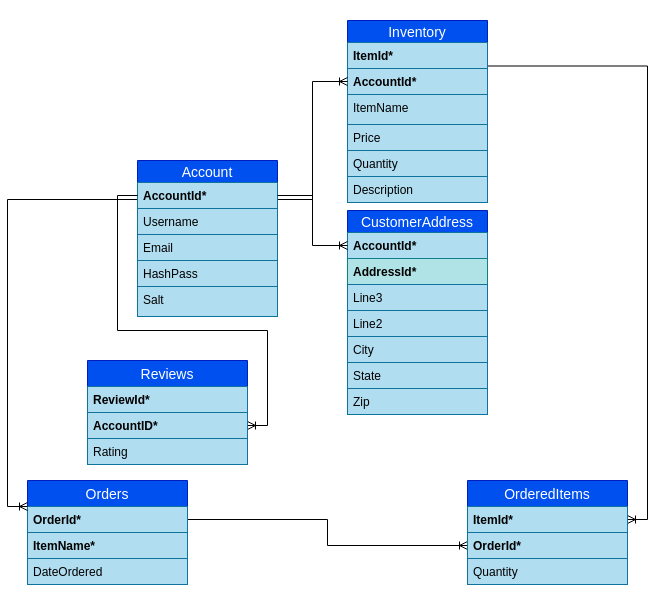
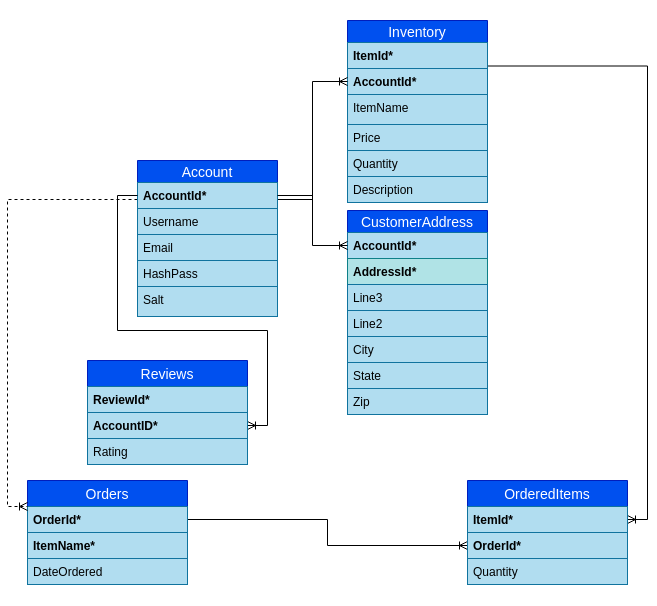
  <mxCell id="0" />
  <mxCell id="1" parent="0" />
  <mxCell id="2" style="edgeStyle=orthogonalEdgeStyle;rounded=0;orthogonalLoop=1;jettySize=auto;html=1;exitX=1;exitY=0.25;exitDx=0;exitDy=0;entryX=1;entryY=0.5;entryDx=0;entryDy=0;endArrow=ERoneToMany;endFill=0;" parent="1" source="3" target="12" edge="1"><mxGeometry relative="1" as="geometry" /></mxCell>
  <mxCell id="3" value="Inventory" style="swimlane;fontStyle=0;childLayout=stackLayout;horizontal=1;startSize=22;horizontalStack=0;resizeParent=1;resizeParentMax=0;resizeLast=0;collapsible=1;marginBottom=0;align=center;fontSize=14;fillColor=#0050ef;strokeColor=#001DBC;fontColor=#ffffff;" parent="1" vertex="1"><mxGeometry x="340" y="20" width="140" height="182" as="geometry" /></mxCell>
  <mxCell id="4" value="ItemId*" style="text;strokeColor=#10739e;fillColor=#b1ddf0;spacingLeft=4;spacingRight=4;overflow=hidden;rotatable=0;points=[[0,0.5],[1,0.5]];portConstraint=eastwest;fontSize=12;fontStyle=1" parent="3" vertex="1"><mxGeometry y="22" width="140" height="26" as="geometry" /></mxCell>
  <mxCell id="5" value="AccountId*" style="text;strokeColor=#10739e;fillColor=#b1ddf0;spacingLeft=4;spacingRight=4;overflow=hidden;rotatable=0;points=[[0,0.5],[1,0.5]];portConstraint=eastwest;fontSize=12;fontStyle=1" parent="3" vertex="1"><mxGeometry y="48" width="140" height="26" as="geometry" /></mxCell>
  <mxCell id="6" value="ItemName" style="text;strokeColor=#10739e;fillColor=#b1ddf0;spacingLeft=4;spacingRight=4;overflow=hidden;rotatable=0;points=[[0,0.5],[1,0.5]];portConstraint=eastwest;fontSize=12;" vertex="1" parent="3"><mxGeometry y="74" width="140" height="30" as="geometry" /></mxCell>
  <mxCell id="7" value="Price" style="text;strokeColor=#10739e;fillColor=#b1ddf0;spacingLeft=4;spacingRight=4;overflow=hidden;rotatable=0;points=[[0,0.5],[1,0.5]];portConstraint=eastwest;fontSize=12;" parent="3" vertex="1"><mxGeometry y="104" width="140" height="26" as="geometry" /></mxCell>
  <mxCell id="8" value="Quantity" style="text;strokeColor=#10739e;fillColor=#b1ddf0;spacingLeft=4;spacingRight=4;overflow=hidden;rotatable=0;points=[[0,0.5],[1,0.5]];portConstraint=eastwest;fontSize=12;" parent="3" vertex="1"><mxGeometry y="130" width="140" height="26" as="geometry" /></mxCell>
  <mxCell id="9" value="Description" style="text;strokeColor=#10739e;fillColor=#b1ddf0;spacingLeft=4;spacingRight=4;overflow=hidden;rotatable=0;points=[[0,0.5],[1,0.5]];portConstraint=eastwest;fontSize=12;" parent="3" vertex="1"><mxGeometry y="156" width="140" height="26" as="geometry" /></mxCell>
  <mxCell id="10" style="edgeStyle=orthogonalEdgeStyle;rounded=0;orthogonalLoop=1;jettySize=auto;html=1;exitX=1;exitY=0.5;exitDx=0;exitDy=0;entryX=0;entryY=0.5;entryDx=0;entryDy=0;endArrow=ERoneToMany;endFill=0;" parent="1" source="16" target="13" edge="1"><mxGeometry relative="1" as="geometry" /></mxCell>
  <mxCell id="11" value="OrderedItems" style="swimlane;fontStyle=0;childLayout=stackLayout;horizontal=1;startSize=26;horizontalStack=0;resizeParent=1;resizeParentMax=0;resizeLast=0;collapsible=1;marginBottom=0;align=center;fontSize=14;fillColor=#0050ef;strokeColor=#001DBC;fontColor=#ffffff;" parent="1" vertex="1"><mxGeometry x="460" y="480" width="160" height="104" as="geometry" /></mxCell>
  <mxCell id="12" value="ItemId*" style="text;strokeColor=#10739e;fillColor=#b1ddf0;spacingLeft=4;spacingRight=4;overflow=hidden;rotatable=0;points=[[0,0.5],[1,0.5]];portConstraint=eastwest;fontSize=12;fontStyle=1" parent="11" vertex="1"><mxGeometry y="26" width="160" height="26" as="geometry" /></mxCell>
  <mxCell id="13" value="OrderId*" style="text;strokeColor=#10739e;fillColor=#b1ddf0;spacingLeft=4;spacingRight=4;overflow=hidden;rotatable=0;points=[[0,0.5],[1,0.5]];portConstraint=eastwest;fontSize=12;fontStyle=1" parent="11" vertex="1"><mxGeometry y="52" width="160" height="26" as="geometry" /></mxCell>
  <mxCell id="14" value="Quantity" style="text;strokeColor=#10739e;fillColor=#b1ddf0;spacingLeft=4;spacingRight=4;overflow=hidden;rotatable=0;points=[[0,0.5],[1,0.5]];portConstraint=eastwest;fontSize=12;" parent="11" vertex="1"><mxGeometry y="78" width="160" height="26" as="geometry" /></mxCell>
  <mxCell id="15" value="Orders" style="swimlane;fontStyle=0;childLayout=stackLayout;horizontal=1;startSize=26;horizontalStack=0;resizeParent=1;resizeParentMax=0;resizeLast=0;collapsible=1;marginBottom=0;align=center;fontSize=14;fillColor=#0050ef;strokeColor=#001DBC;fontColor=#ffffff;" parent="1" vertex="1"><mxGeometry x="20" y="480" width="160" height="104" as="geometry" /></mxCell>
  <mxCell id="16" value="OrderId*" style="text;strokeColor=#10739e;fillColor=#b1ddf0;spacingLeft=4;spacingRight=4;overflow=hidden;rotatable=0;points=[[0,0.5],[1,0.5]];portConstraint=eastwest;fontSize=12;fontStyle=1" parent="15" vertex="1"><mxGeometry y="26" width="160" height="26" as="geometry" /></mxCell>
  <mxCell id="17" value="ItemName*" style="text;strokeColor=#10739e;fillColor=#b1ddf0;spacingLeft=4;spacingRight=4;overflow=hidden;rotatable=0;points=[[0,0.5],[1,0.5]];portConstraint=eastwest;fontSize=12;fontStyle=1" parent="15" vertex="1"><mxGeometry y="52" width="160" height="26" as="geometry" /></mxCell>
  <mxCell id="18" value="DateOrdered" style="text;strokeColor=#10739e;fillColor=#b1ddf0;spacingLeft=4;spacingRight=4;overflow=hidden;rotatable=0;points=[[0,0.5],[1,0.5]];portConstraint=eastwest;fontSize=12;" parent="15" vertex="1"><mxGeometry y="78" width="160" height="26" as="geometry" /></mxCell>
  <mxCell id="19" value="CustomerAddress" style="swimlane;fontStyle=0;childLayout=stackLayout;horizontal=1;startSize=22;horizontalStack=0;resizeParent=1;resizeParentMax=0;resizeLast=0;collapsible=1;marginBottom=0;align=center;fontSize=14;fillColor=#0050ef;strokeColor=#001DBC;fontColor=#ffffff;" parent="1" vertex="1"><mxGeometry x="340" y="210" width="140" height="204" as="geometry" /></mxCell>
  <mxCell id="20" value="AccountId*" style="text;strokeColor=#10739e;fillColor=#b1ddf0;spacingLeft=4;spacingRight=4;overflow=hidden;rotatable=0;points=[[0,0.5],[1,0.5]];portConstraint=eastwest;fontSize=12;fontStyle=1" parent="19" vertex="1"><mxGeometry y="22" width="140" height="26" as="geometry" /></mxCell>
  <mxCell id="21" value="AddressId*" style="text;strokeColor=#0e8088;fillColor=#b0e3e6;spacingLeft=4;spacingRight=4;overflow=hidden;rotatable=0;points=[[0,0.5],[1,0.5]];portConstraint=eastwest;fontSize=12;fontStyle=1" parent="19" vertex="1"><mxGeometry y="48" width="140" height="26" as="geometry" /></mxCell>
  <mxCell id="22" value="Line3" style="text;strokeColor=#10739e;fillColor=#b1ddf0;spacingLeft=4;spacingRight=4;overflow=hidden;rotatable=0;points=[[0,0.5],[1,0.5]];portConstraint=eastwest;fontSize=12;" parent="19" vertex="1"><mxGeometry y="74" width="140" height="26" as="geometry" /></mxCell>
  <mxCell id="23" value="Line2" style="text;strokeColor=#10739e;fillColor=#b1ddf0;spacingLeft=4;spacingRight=4;overflow=hidden;rotatable=0;points=[[0,0.5],[1,0.5]];portConstraint=eastwest;fontSize=12;" parent="19" vertex="1"><mxGeometry y="100" width="140" height="26" as="geometry" /></mxCell>
  <mxCell id="24" value="City" style="text;strokeColor=#10739e;fillColor=#b1ddf0;spacingLeft=4;spacingRight=4;overflow=hidden;rotatable=0;points=[[0,0.5],[1,0.5]];portConstraint=eastwest;fontSize=12;" parent="19" vertex="1"><mxGeometry y="126" width="140" height="26" as="geometry" /></mxCell>
  <mxCell id="25" value="State" style="text;strokeColor=#10739e;fillColor=#b1ddf0;spacingLeft=4;spacingRight=4;overflow=hidden;rotatable=0;points=[[0,0.5],[1,0.5]];portConstraint=eastwest;fontSize=12;" parent="19" vertex="1"><mxGeometry y="152" width="140" height="26" as="geometry" /></mxCell>
  <mxCell id="26" value="Zip" style="text;strokeColor=#10739e;fillColor=#b1ddf0;spacingLeft=4;spacingRight=4;overflow=hidden;rotatable=0;points=[[0,0.5],[1,0.5]];portConstraint=eastwest;fontSize=12;" parent="19" vertex="1"><mxGeometry y="178" width="140" height="26" as="geometry" /></mxCell>
  <mxCell id="27" style="edgeStyle=orthogonalEdgeStyle;rounded=0;orthogonalLoop=1;jettySize=auto;html=1;exitX=1;exitY=0.25;exitDx=0;exitDy=0;entryX=0;entryY=0.5;entryDx=0;entryDy=0;endArrow=ERoneToMany;endFill=0;" parent="1" source="29" target="5" edge="1"><mxGeometry relative="1" as="geometry" /></mxCell>
- <mxCell id="28" style="edgeStyle=orthogonalEdgeStyle;rounded=0;orthogonalLoop=1;jettySize=auto;html=1;exitX=0;exitY=0.25;exitDx=0;exitDy=0;entryX=0;entryY=0.25;entryDx=0;entryDy=0;endArrow=ERoneToMany;endFill=0;" parent="1" source="29" target="15" edge="1"><mxGeometry relative="1" as="geometry" /></mxCell>
+ <mxCell id="28" style="edgeStyle=orthogonalEdgeStyle;rounded=0;orthogonalLoop=1;jettySize=auto;html=1;exitX=0;exitY=0.25;exitDx=0;exitDy=0;entryX=0;entryY=0.25;entryDx=0;entryDy=0;endArrow=ERoneToMany;endFill=0;dashed=1;" parent="1" source="29" target="15" edge="1"><mxGeometry relative="1" as="geometry" /></mxCell>
  <mxCell id="29" value="Account" style="swimlane;fontStyle=0;childLayout=stackLayout;horizontal=1;startSize=22;horizontalStack=0;resizeParent=1;resizeParentMax=0;resizeLast=0;collapsible=1;marginBottom=0;align=center;fontSize=14;fillColor=#0050ef;strokeColor=#001DBC;fontColor=#ffffff;" parent="1" vertex="1"><mxGeometry x="130" y="160" width="140" height="156" as="geometry" /></mxCell>
  <mxCell id="30" value="AccountId*" style="text;strokeColor=#10739e;fillColor=#b1ddf0;spacingLeft=4;spacingRight=4;overflow=hidden;rotatable=0;points=[[0,0.5],[1,0.5]];portConstraint=eastwest;fontSize=12;fontStyle=1" parent="29" vertex="1"><mxGeometry y="22" width="140" height="26" as="geometry" /></mxCell>
  <mxCell id="31" value="Username" style="text;strokeColor=#10739e;fillColor=#b1ddf0;spacingLeft=4;spacingRight=4;overflow=hidden;rotatable=0;points=[[0,0.5],[1,0.5]];portConstraint=eastwest;fontSize=12;" parent="29" vertex="1"><mxGeometry y="48" width="140" height="26" as="geometry" /></mxCell>
  <mxCell id="32" value="Email" style="text;strokeColor=#10739e;fillColor=#b1ddf0;spacingLeft=4;spacingRight=4;overflow=hidden;rotatable=0;points=[[0,0.5],[1,0.5]];portConstraint=eastwest;fontSize=12;" parent="29" vertex="1"><mxGeometry y="74" width="140" height="26" as="geometry" /></mxCell>
  <mxCell id="33" value="HashPass" style="text;strokeColor=#10739e;fillColor=#b1ddf0;spacingLeft=4;spacingRight=4;overflow=hidden;rotatable=0;points=[[0,0.5],[1,0.5]];portConstraint=eastwest;fontSize=12;" parent="29" vertex="1"><mxGeometry y="100" width="140" height="26" as="geometry" /></mxCell>
  <mxCell id="34" value="Salt&#10;" style="text;strokeColor=#10739e;fillColor=#b1ddf0;spacingLeft=4;spacingRight=4;overflow=hidden;rotatable=0;points=[[0,0.5],[1,0.5]];portConstraint=eastwest;fontSize=12;" vertex="1" parent="29"><mxGeometry y="126" width="140" height="30" as="geometry" /></mxCell>
  <mxCell id="35" style="edgeStyle=orthogonalEdgeStyle;rounded=0;orthogonalLoop=1;jettySize=auto;html=1;exitX=1;exitY=0.5;exitDx=0;exitDy=0;entryX=0;entryY=0.5;entryDx=0;entryDy=0;endArrow=ERoneToMany;endFill=0;" parent="1" source="30" target="20" edge="1"><mxGeometry relative="1" as="geometry" /></mxCell>
  <mxCell id="36" style="edgeStyle=orthogonalEdgeStyle;rounded=0;orthogonalLoop=1;jettySize=auto;html=1;exitX=0;exitY=0.5;exitDx=0;exitDy=0;endArrow=ERoneToMany;endFill=0;" parent="1" source="30" target="39" edge="1"><mxGeometry relative="1" as="geometry"><mxPoint x="110" y="390" as="targetPoint" /><Array as="points"><mxPoint x="110" y="195" /><mxPoint x="110" y="330" /><mxPoint x="260" y="330" /><mxPoint x="260" y="425" /></Array></mxGeometry></mxCell>
  <mxCell id="37" value="Reviews" style="swimlane;fontStyle=0;childLayout=stackLayout;horizontal=1;startSize=26;horizontalStack=0;resizeParent=1;resizeParentMax=0;resizeLast=0;collapsible=1;marginBottom=0;align=center;fontSize=14;fillColor=#0050ef;strokeColor=#001DBC;fontColor=#ffffff;" parent="1" vertex="1"><mxGeometry x="80" y="360" width="160" height="104" as="geometry" /></mxCell>
  <mxCell id="38" value="ReviewId*" style="text;strokeColor=#10739e;fillColor=#b1ddf0;spacingLeft=4;spacingRight=4;overflow=hidden;rotatable=0;points=[[0,0.5],[1,0.5]];portConstraint=eastwest;fontSize=12;fontStyle=1" parent="37" vertex="1"><mxGeometry y="26" width="160" height="26" as="geometry" /></mxCell>
  <mxCell id="39" value="AccountID*" style="text;strokeColor=#10739e;fillColor=#b1ddf0;spacingLeft=4;spacingRight=4;overflow=hidden;rotatable=0;points=[[0,0.5],[1,0.5]];portConstraint=eastwest;fontSize=12;verticalAlign=top;fontStyle=1" parent="37" vertex="1"><mxGeometry y="52" width="160" height="26" as="geometry" /></mxCell>
  <mxCell id="40" value="Rating" style="text;strokeColor=#10739e;fillColor=#b1ddf0;spacingLeft=4;spacingRight=4;overflow=hidden;rotatable=0;points=[[0,0.5],[1,0.5]];portConstraint=eastwest;fontSize=12;" parent="37" vertex="1"><mxGeometry y="78" width="160" height="26" as="geometry" /></mxCell>
